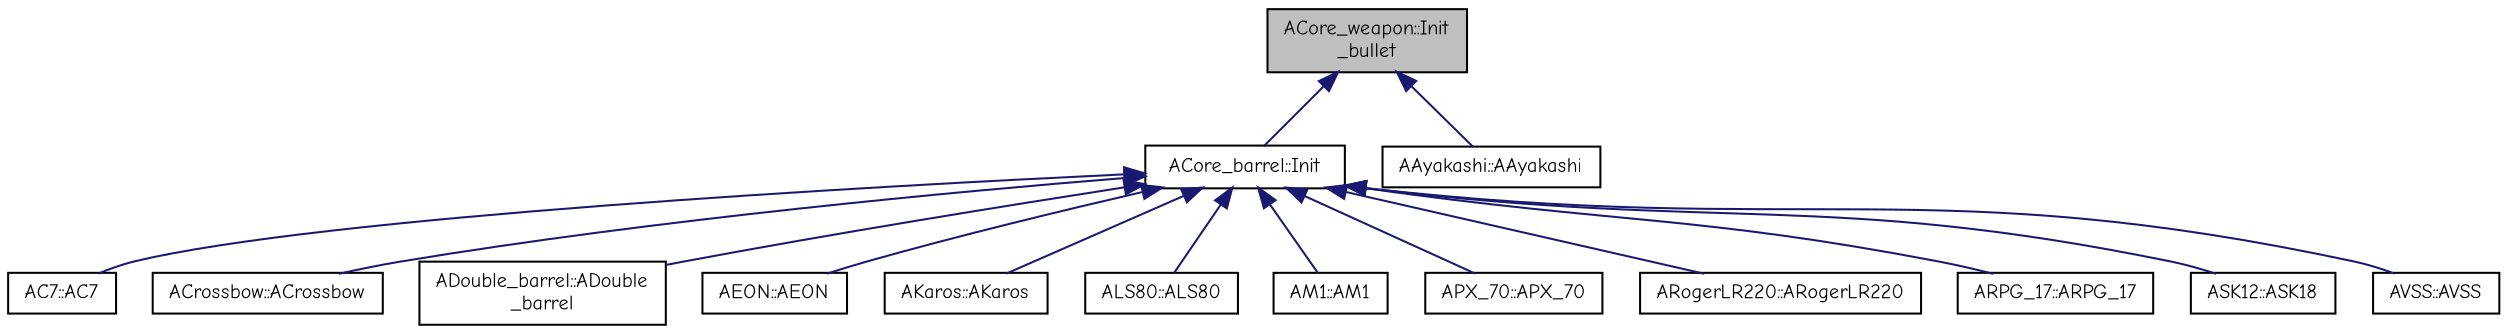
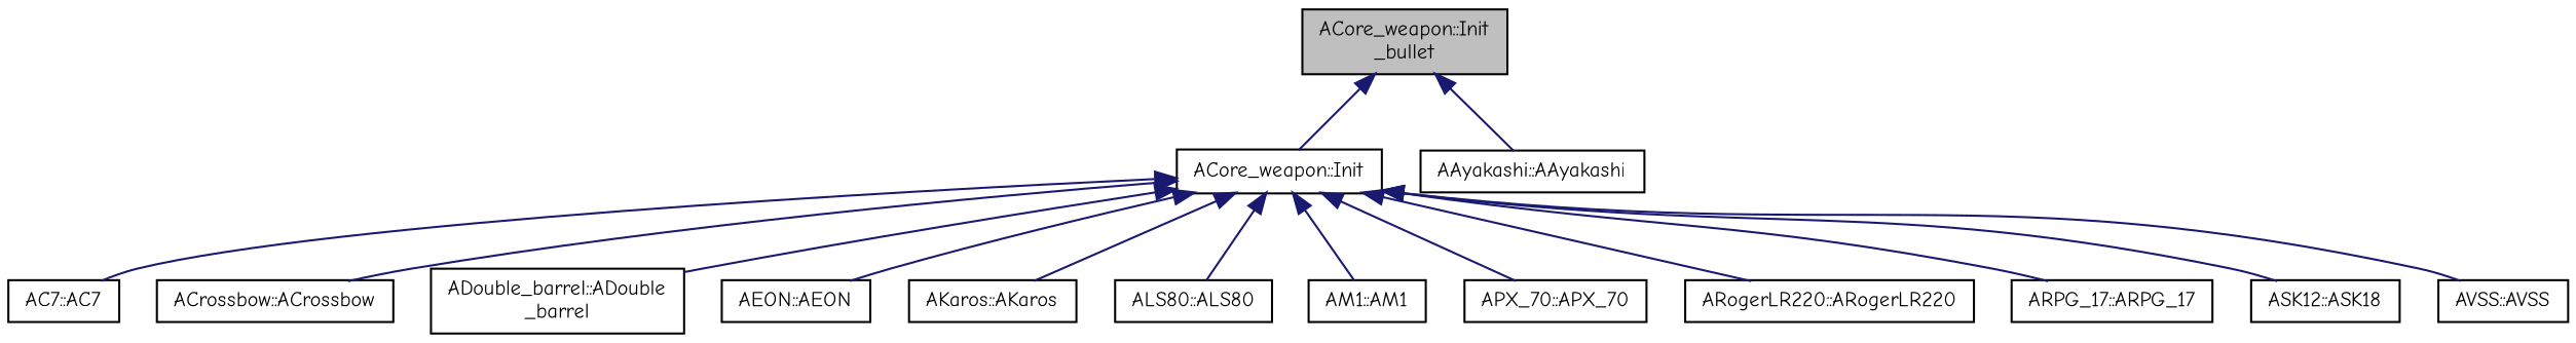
  digraph {
    fontname="Comic Neue"
    rankdir=TB
    node [color=black fillcolor=white fontname="Comic Neue" fontsize=10 shape=record style=filled]
    edge [color=midnightblue dir=back fontname="Comic Neue" fontsize=10 labelfontname=Helvetica labelfontsize=10 style=solid]
    n1 [fillcolor=grey75 fontcolor=black height=0.2 label="ACore_weapon::Init\l_bullet" width=0.4]
-   n2 [height=0.2 label="ACore_barrel::Init" width=0.4]
+   n2 [height=0.2 label="ACore_weapon::Init" width=0.4]
    n3 [height=0.2 label="AAyakashi::AAyakashi" width=0.4]
    n4 [height=0.2 label="AC7::AC7" width=0.4]
    n5 [height=0.2 label="ACrossbow::ACrossbow" width=0.4]
    n6 [height=0.2 label="ADouble_barrel::ADouble\l_barrel" width=0.4]
    n7 [height=0.2 label="AEON::AEON" width=0.4]
    n8 [height=0.2 label="AKaros::AKaros" width=0.4]
    n9 [height=0.2 label="ALS80::ALS80" width=0.4]
    n10 [height=0.2 label="AM1::AM1" width=0.4]
    n11 [height=0.2 label="APX_70::APX_70" width=0.4]
    n12 [height=0.2 label="ARogerLR220::ARogerLR220" width=0.4]
    n13 [height=0.2 label="ARPG_17::ARPG_17" width=0.4]
    n14 [height=0.2 label="ASK12::ASK18" width=0.4]
    n15 [height=0.2 label="AVSS::AVSS" width=0.4]
    n1 -> n2
    n1 -> n3
    n2 -> n4
    n2 -> n5
    n2 -> n6
    n2 -> n7
    n2 -> n8
    n2 -> n9
    n2 -> n10
    n2 -> n11
    n2 -> n12
    n2 -> n13
    n2 -> n14
    n2 -> n15
  }
